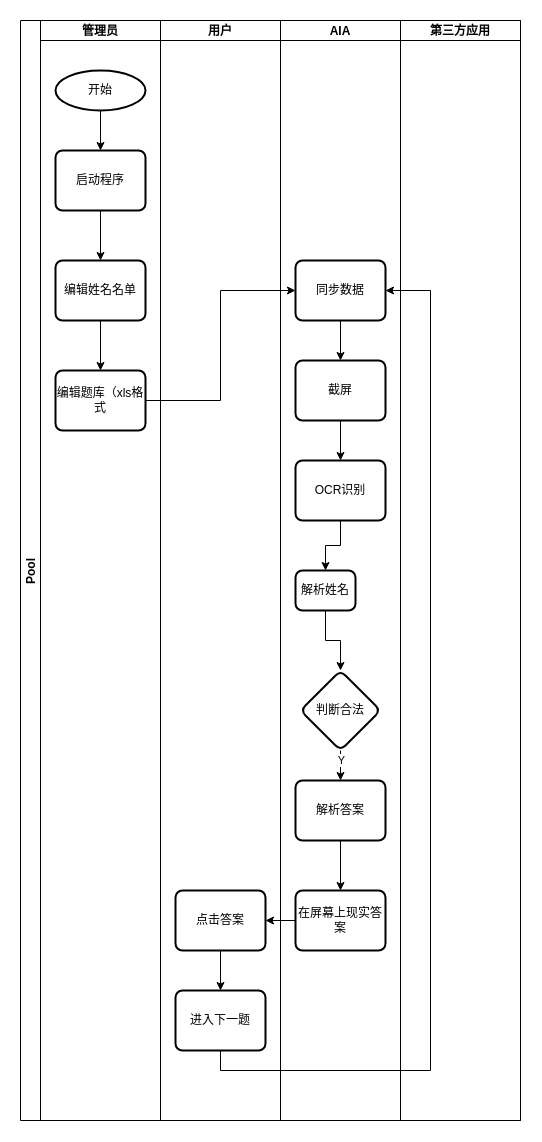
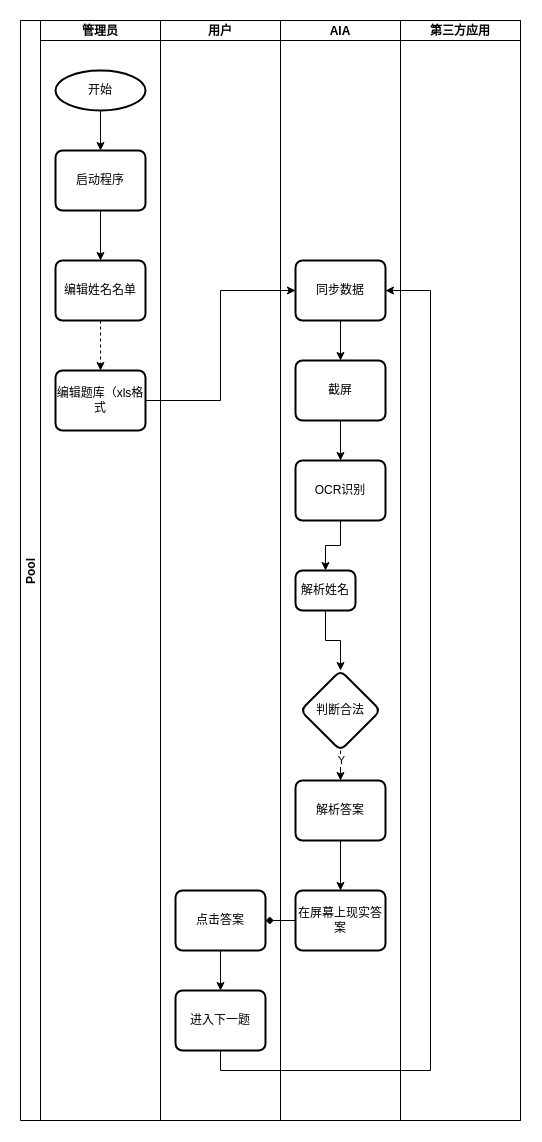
  <mxCell id="0" />
  <mxCell id="1" parent="0" />
  <mxCell id="2" value="Pool" style="swimlane;childLayout=stackLayout;resizeParent=1;resizeParentMax=0;startSize=20;horizontal=0;horizontalStack=1;" vertex="1" parent="1"><mxGeometry x="20" y="20" width="500" height="1100" as="geometry" /></mxCell>
  <mxCell id="3" value="管理员" style="swimlane;startSize=20;" vertex="1" parent="2"><mxGeometry x="20" width="120" height="1100" as="geometry" /></mxCell>
  <mxCell id="4" style="edgeStyle=orthogonalEdgeStyle;rounded=0;orthogonalLoop=1;jettySize=auto;html=1;exitX=0.5;exitY=1;exitDx=0;exitDy=0;exitPerimeter=0;entryX=0.5;entryY=0;entryDx=0;entryDy=0;" edge="1" parent="3" source="5" target="7"><mxGeometry relative="1" as="geometry" /></mxCell>
  <mxCell id="5" value="开始" style="strokeWidth=2;html=1;shape=mxgraph.flowchart.start_2;whiteSpace=wrap;" vertex="1" parent="3"><mxGeometry x="15" y="50" width="90" height="40" as="geometry" /></mxCell>
  <mxCell id="6" value="" style="edgeStyle=orthogonalEdgeStyle;rounded=0;orthogonalLoop=1;jettySize=auto;html=1;" edge="1" parent="3" source="7" target="8"><mxGeometry relative="1" as="geometry" /></mxCell>
  <mxCell id="7" value="启动程序" style="rounded=1;whiteSpace=wrap;html=1;absoluteArcSize=1;arcSize=14;strokeWidth=2;" vertex="1" parent="3"><mxGeometry x="15" y="130" width="90" height="60" as="geometry" /></mxCell>
  <mxCell id="8" value="编辑姓名名单" style="rounded=1;whiteSpace=wrap;html=1;absoluteArcSize=1;arcSize=14;strokeWidth=2;" vertex="1" parent="3"><mxGeometry x="15" y="240" width="90" height="60" as="geometry" /></mxCell>
  <mxCell id="9" value="编辑题库（xls格式" style="rounded=1;whiteSpace=wrap;html=1;absoluteArcSize=1;arcSize=14;strokeWidth=2;" vertex="1" parent="3"><mxGeometry x="15" y="350" width="90" height="60" as="geometry" /></mxCell>
- <mxCell id="10" value="" style="edgeStyle=orthogonalEdgeStyle;rounded=0;orthogonalLoop=1;jettySize=auto;html=1;" edge="1" parent="3" source="8" target="9"><mxGeometry relative="1" as="geometry" /></mxCell>
+ <mxCell id="10" value="" style="edgeStyle=orthogonalEdgeStyle;rounded=0;orthogonalLoop=1;jettySize=auto;html=1;dashed=1;" edge="1" parent="3" source="8" target="9"><mxGeometry relative="1" as="geometry" /></mxCell>
  <mxCell id="11" value="用户" style="swimlane;startSize=20;" vertex="1" parent="2"><mxGeometry x="140" width="120" height="1100" as="geometry" /></mxCell>
  <mxCell id="12" value="点击答案" style="rounded=1;whiteSpace=wrap;html=1;absoluteArcSize=1;arcSize=14;strokeWidth=2;" vertex="1" parent="11"><mxGeometry x="15" y="870" width="90" height="60" as="geometry" /></mxCell>
  <mxCell id="13" value="进入下一题" style="rounded=1;whiteSpace=wrap;html=1;absoluteArcSize=1;arcSize=14;strokeWidth=2;" vertex="1" parent="11"><mxGeometry x="15" y="970" width="90" height="60" as="geometry" /></mxCell>
  <mxCell id="14" value="" style="edgeStyle=orthogonalEdgeStyle;rounded=0;orthogonalLoop=1;jettySize=auto;html=1;" edge="1" parent="11" source="12" target="13"><mxGeometry relative="1" as="geometry" /></mxCell>
  <mxCell id="15" value="AIA" style="swimlane;startSize=20;" vertex="1" parent="2"><mxGeometry x="260" width="120" height="1100" as="geometry" /></mxCell>
  <mxCell id="16" value="同步数据" style="rounded=1;whiteSpace=wrap;html=1;absoluteArcSize=1;arcSize=14;strokeWidth=2;" vertex="1" parent="15"><mxGeometry x="15" y="240" width="90" height="60" as="geometry" /></mxCell>
  <mxCell id="17" value="OCR识别" style="rounded=1;whiteSpace=wrap;html=1;absoluteArcSize=1;arcSize=14;strokeWidth=2;" vertex="1" parent="15"><mxGeometry x="15" y="440" width="90" height="60" as="geometry" /></mxCell>
  <mxCell id="18" value="截屏" style="rounded=1;whiteSpace=wrap;html=1;absoluteArcSize=1;arcSize=14;strokeWidth=2;" vertex="1" parent="15"><mxGeometry x="15" y="340" width="90" height="60" as="geometry" /></mxCell>
  <mxCell id="19" value="" style="edgeStyle=orthogonalEdgeStyle;rounded=0;orthogonalLoop=1;jettySize=auto;html=1;" edge="1" parent="15" source="16" target="18"><mxGeometry relative="1" as="geometry" /></mxCell>
  <mxCell id="20" value="" style="edgeStyle=orthogonalEdgeStyle;rounded=0;orthogonalLoop=1;jettySize=auto;html=1;" edge="1" parent="15" source="18" target="17"><mxGeometry relative="1" as="geometry" /></mxCell>
  <mxCell id="21" value="解析姓名" style="rounded=1;whiteSpace=wrap;html=1;absoluteArcSize=1;arcSize=14;strokeWidth=2;" vertex="1" parent="15"><mxGeometry x="15" y="550" width="60" height="40" as="geometry" /></mxCell>
  <mxCell id="22" value="" style="edgeStyle=orthogonalEdgeStyle;rounded=0;orthogonalLoop=1;jettySize=auto;html=1;" edge="1" parent="15" source="17" target="21"><mxGeometry relative="1" as="geometry" /></mxCell>
  <mxCell id="23" style="edgeStyle=orthogonalEdgeStyle;rounded=0;orthogonalLoop=1;jettySize=auto;html=1;exitX=0.5;exitY=1;exitDx=0;exitDy=0;" edge="1" parent="15" source="25" target="28"><mxGeometry relative="1" as="geometry" /></mxCell>
  <mxCell id="24" value="Y" style="edgeLabel;html=1;align=center;verticalAlign=middle;resizable=0;points=[];" vertex="1" connectable="0" parent="23"><mxGeometry x="-0.64" relative="1" as="geometry"><mxPoint as="offset" /></mxGeometry></mxCell>
  <mxCell id="25" value="判断合法" style="rhombus;whiteSpace=wrap;html=1;rounded=1;arcSize=14;strokeWidth=2;" vertex="1" parent="15"><mxGeometry x="20" y="650" width="80" height="80" as="geometry" /></mxCell>
  <mxCell id="26" value="" style="edgeStyle=orthogonalEdgeStyle;rounded=0;orthogonalLoop=1;jettySize=auto;html=1;" edge="1" parent="15" source="21" target="25"><mxGeometry relative="1" as="geometry" /></mxCell>
  <mxCell id="27" value="" style="edgeStyle=orthogonalEdgeStyle;rounded=0;orthogonalLoop=1;jettySize=auto;html=1;" edge="1" parent="15" source="28" target="29"><mxGeometry relative="1" as="geometry" /></mxCell>
  <mxCell id="28" value="解析答案" style="rounded=1;whiteSpace=wrap;html=1;absoluteArcSize=1;arcSize=14;strokeWidth=2;" vertex="1" parent="15"><mxGeometry x="15" y="760" width="90" height="60" as="geometry" /></mxCell>
  <mxCell id="29" value="在屏幕上现实答案" style="rounded=1;whiteSpace=wrap;html=1;absoluteArcSize=1;arcSize=14;strokeWidth=2;" vertex="1" parent="15"><mxGeometry x="15" y="870" width="90" height="60" as="geometry" /></mxCell>
  <mxCell id="30" value="第三方应用" style="swimlane;startSize=20;" vertex="1" parent="2"><mxGeometry x="380" width="120" height="1100" as="geometry" /></mxCell>
  <mxCell id="31" style="edgeStyle=orthogonalEdgeStyle;rounded=0;orthogonalLoop=1;jettySize=auto;html=1;entryX=0;entryY=0.5;entryDx=0;entryDy=0;" edge="1" parent="2" source="9" target="16"><mxGeometry relative="1" as="geometry" /></mxCell>
- <mxCell id="32" style="edgeStyle=orthogonalEdgeStyle;rounded=0;orthogonalLoop=1;jettySize=auto;html=1;exitX=0;exitY=0.5;exitDx=0;exitDy=0;entryX=1;entryY=0.5;entryDx=0;entryDy=0;" edge="1" parent="2" source="29" target="12"><mxGeometry relative="1" as="geometry" /></mxCell>
+ <mxCell id="32" style="edgeStyle=orthogonalEdgeStyle;rounded=0;orthogonalLoop=1;jettySize=auto;html=1;exitX=0;exitY=0.5;exitDx=0;exitDy=0;entryX=1;entryY=0.5;entryDx=0;entryDy=0;endArrow=diamond;" edge="1" parent="2" source="29" target="12"><mxGeometry relative="1" as="geometry" /></mxCell>
  <mxCell id="33" style="edgeStyle=orthogonalEdgeStyle;rounded=0;orthogonalLoop=1;jettySize=auto;html=1;exitX=0.5;exitY=1;exitDx=0;exitDy=0;entryX=1;entryY=0.5;entryDx=0;entryDy=0;" edge="1" parent="2" source="13" target="16"><mxGeometry relative="1" as="geometry"><Array as="points"><mxPoint x="200" y="1050" /><mxPoint x="410" y="1050" /><mxPoint x="410" y="270" /></Array></mxGeometry></mxCell>
